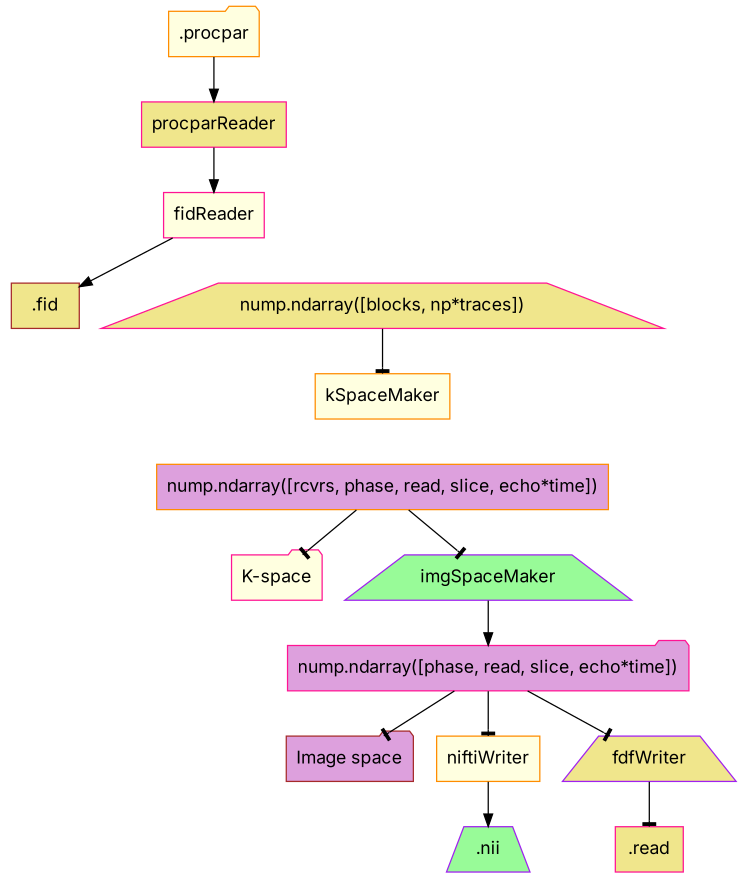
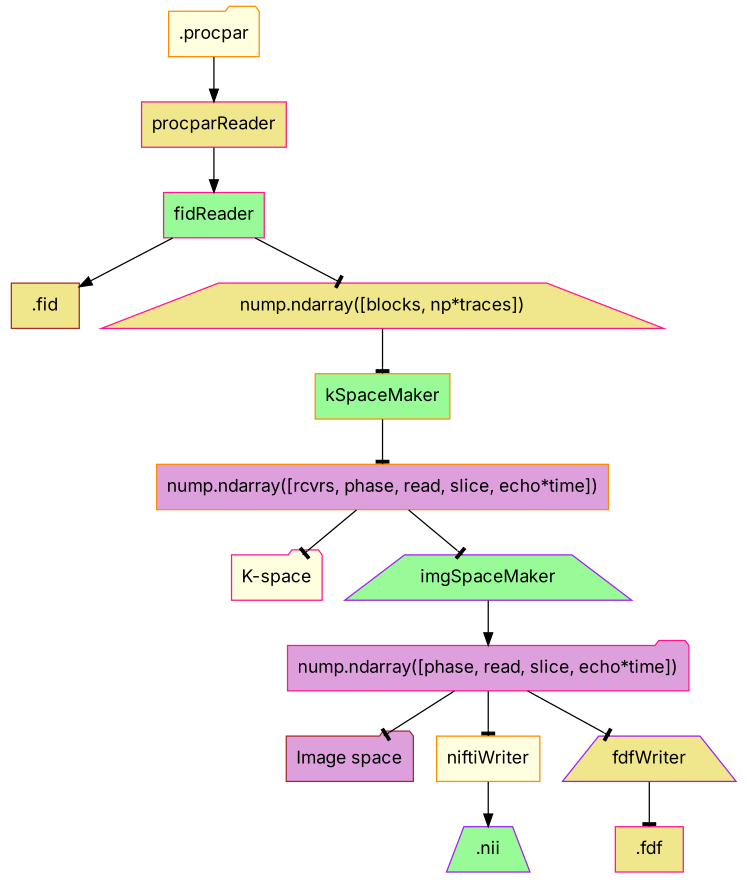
  digraph {
    fontname=Inter
    node [color=deeppink fillcolor=khaki fontname=Inter shape=box style=filled]
    edge [arrowhead=tee fontname=Inter]
    n1 [color=brown height=0.5 label=".fid" width=0.75]
-   n2 [fillcolor=lightyellow height=0.5 label=fidReader width=0.97222]
+   n2 [fillcolor=palegreen height=0.5 label=fidReader width=0.97222]
    n3 [height=0.5 label="nump.ndarray([blocks, np*traces])" shape=trapezium width=2.8611]
-   n4 [color=darkorange fillcolor=lightyellow height=0.5 label=kSpaceMaker width=1.2778]
+   n4 [color=darkorange fillcolor=palegreen height=0.5 label=kSpaceMaker width=1.2778]
    n5 [color=darkorange fillcolor=plum height=0.5 label="nump.ndarray([rcvrs, phase, read, slice, echo*time])" width=4.2222]
-   n6 [height=0.5 label=".read" width=0.75]
+   n6 [height=0.5 label=".fdf" width=0.75]
    n7 [color=purple fillcolor=palegreen height=0.5 label=".nii" shape=trapezium width=0.75]
    n8 [color=darkorange fillcolor=lightyellow height=0.5 label=".procpar" shape=folder width=0.86111]
    n9 [height=0.5 label=procparReader width=1.3333]
    n10 [fillcolor=lightyellow height=0.5 label="K-space" shape=folder width=0.83333]
    n11 [color=brown fillcolor=plum height=0.5 label="Image space" shape=folder width=1.1667]
    n12 [color=purple fillcolor=palegreen height=0.5 label=imgSpaceMaker shape=trapezium width=1.4722]
    n13 [fillcolor=plum height=0.5 label="nump.ndarray([phase, read, slice, echo*time])" shape=folder width=3.7222]
    n14 [color=darkorange fillcolor=lightyellow height=0.5 label=niftiWriter width=1.0278]
    n15 [color=purple height=0.5 label=fdfWriter shape=trapezium width=0.94444]
    n2 -> n1 [arrowhead=normal]
+   n2 -> n3
    n3 -> n4
+   n4 -> n5
    n5 -> n10
    n5 -> n12
    n8 -> n9 [arrowhead=normal]
    n9 -> n2 [arrowhead=normal]
    n12 -> n13 [arrowhead=normal]
    n13 -> n11
    n13 -> n14
    n13 -> n15
    n14 -> n7 [arrowhead=normal]
    n15 -> n6
  }
